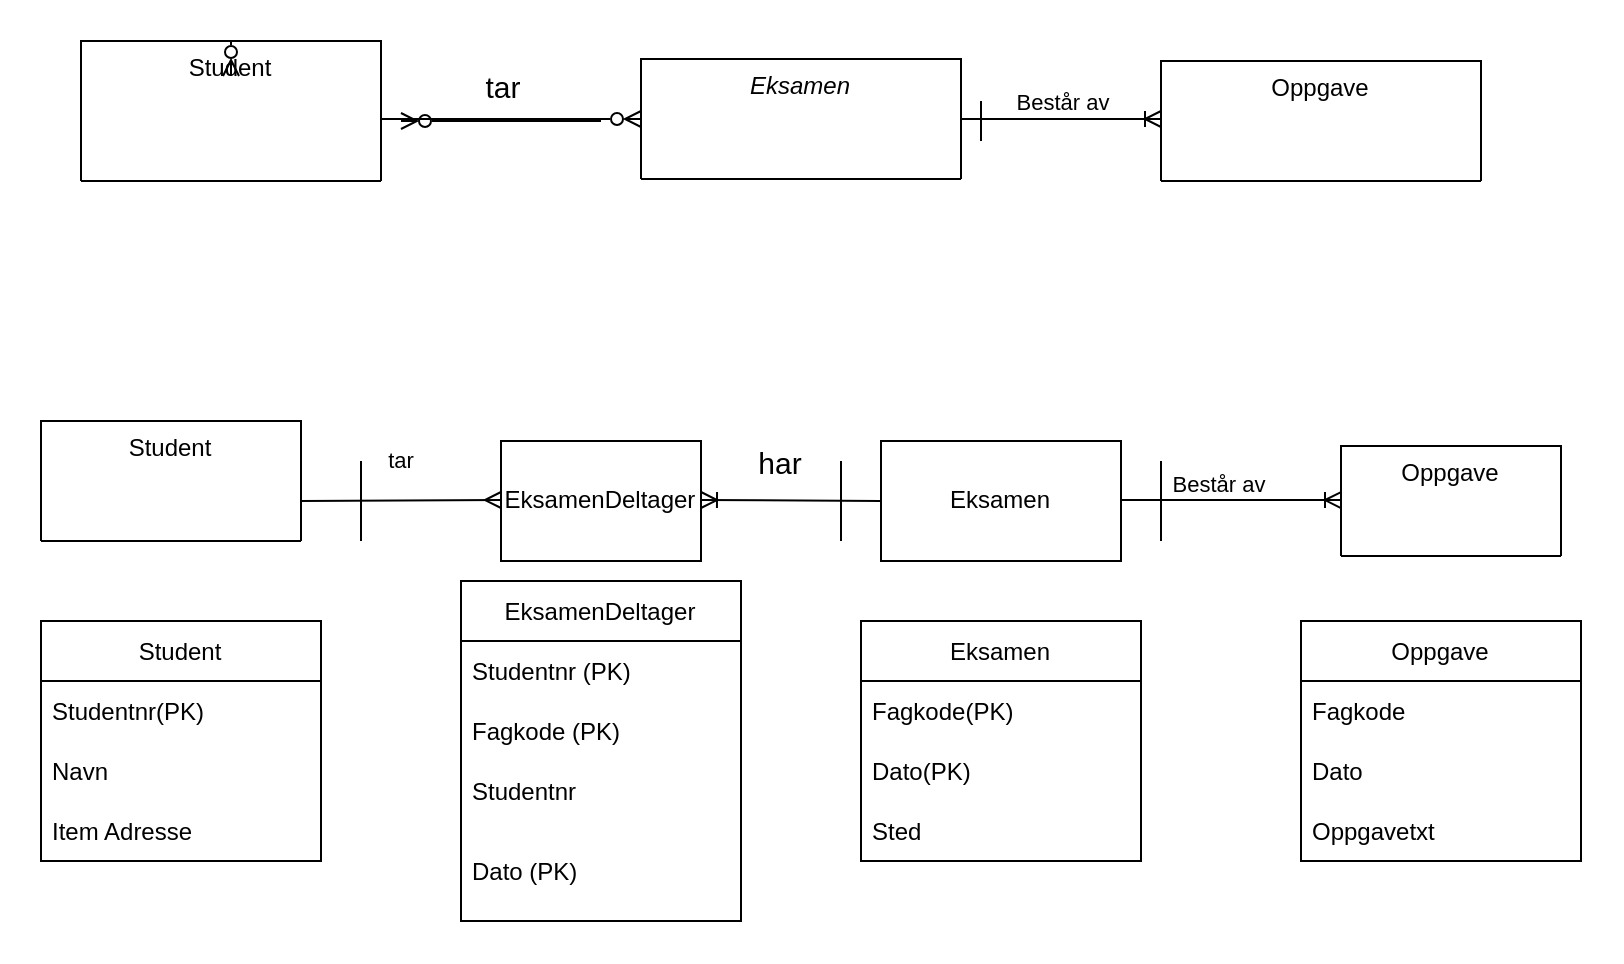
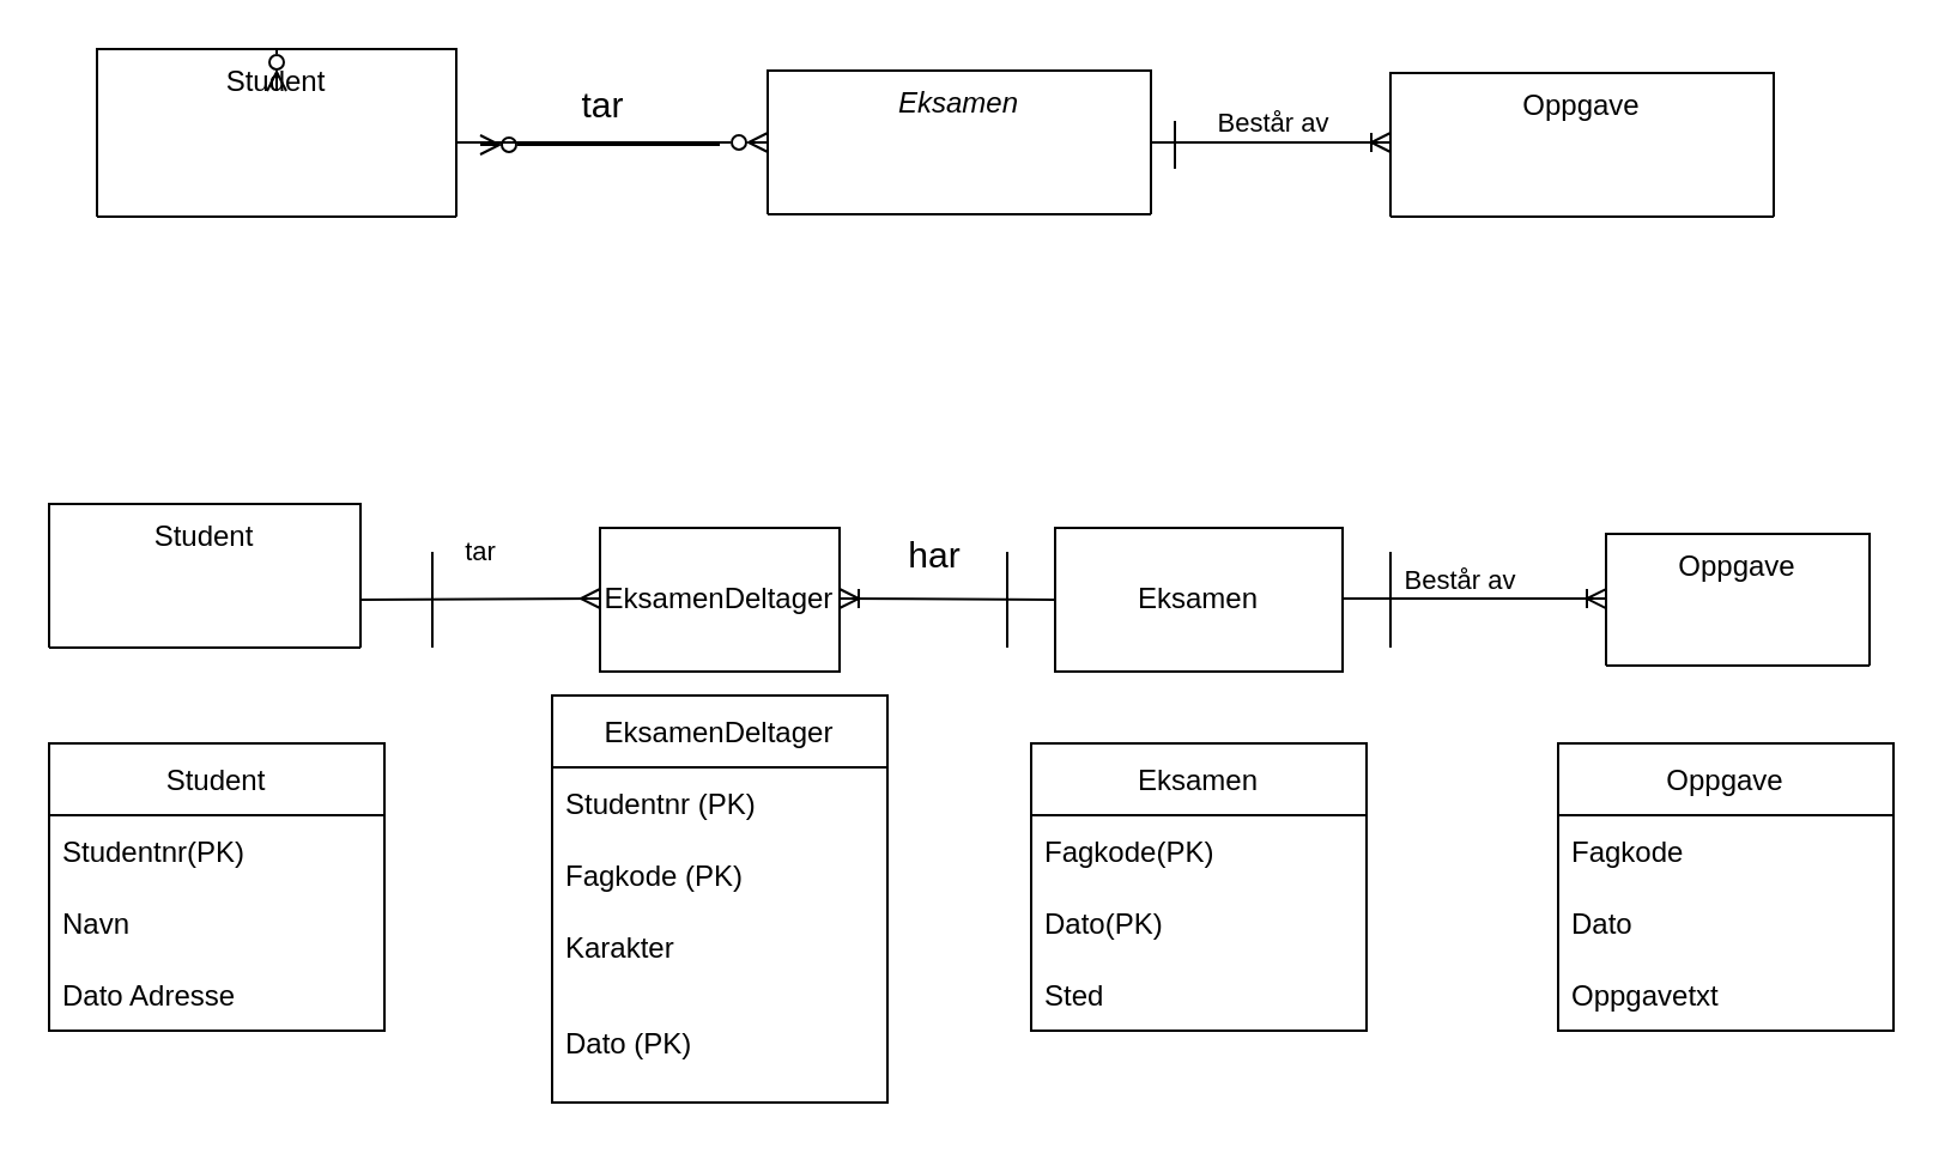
  <mxCell id="0" />
  <mxCell id="1" parent="0" />
  <mxCell id="2" value="Eksamen" style="swimlane;fontStyle=2;align=center;verticalAlign=top;childLayout=stackLayout;horizontal=1;startSize=140;horizontalStack=0;resizeParent=1;resizeLast=0;collapsible=1;marginBottom=0;rounded=0;shadow=0;strokeWidth=1;" parent="1" vertex="1"><mxGeometry x="320" y="29" width="160" height="60" as="geometry"><mxRectangle x="230" y="140" width="160" height="26" as="alternateBounds" /></mxGeometry></mxCell>
  <mxCell id="3" value="Student" style="swimlane;fontStyle=0;align=center;verticalAlign=top;childLayout=stackLayout;horizontal=1;startSize=110;horizontalStack=0;resizeParent=1;resizeLast=0;collapsible=1;marginBottom=0;rounded=0;shadow=0;strokeWidth=1;" parent="1" vertex="1"><mxGeometry x="40" y="20" width="150" height="70" as="geometry"><mxRectangle x="130" y="380" width="160" height="26" as="alternateBounds" /></mxGeometry></mxCell>
  <mxCell id="4" value="" style="endArrow=ERzeroToMany;endFill=0;shadow=0;strokeWidth=1;rounded=0;edgeStyle=elbowEdgeStyle;elbow=vertical;strokeColor=default;" parent="1" source="3" target="2" edge="1"><mxGeometry width="160" relative="1" as="geometry"><mxPoint x="210" y="73" as="sourcePoint" /><mxPoint x="210" y="73" as="targetPoint" /></mxGeometry></mxCell>
  <mxCell id="5" value="Oppgave" style="swimlane;fontStyle=0;align=center;verticalAlign=top;childLayout=stackLayout;horizontal=1;startSize=274;horizontalStack=0;resizeParent=1;resizeLast=0;collapsible=1;marginBottom=0;rounded=0;shadow=0;strokeWidth=1;" parent="1" vertex="1"><mxGeometry x="580" y="30" width="160" height="60" as="geometry"><mxRectangle x="550" y="140" width="160" height="26" as="alternateBounds" /></mxGeometry></mxCell>
  <mxCell id="6" value="" style="endArrow=ERoneToMany;shadow=0;strokeWidth=1;rounded=0;endFill=0;edgeStyle=elbowEdgeStyle;elbow=horizontal;" parent="1" source="2" target="5" edge="1"><mxGeometry x="0.5" y="41" relative="1" as="geometry"><mxPoint x="390" y="62" as="sourcePoint" /><mxPoint x="550" y="62" as="targetPoint" /><mxPoint x="-40" y="32" as="offset" /><Array as="points"><mxPoint x="470" y="70" /></Array></mxGeometry></mxCell>
  <mxCell id="7" value="Består av" style="edgeLabel;html=1;align=center;verticalAlign=top;resizable=0;points=[];horizontal=1;" parent="6" vertex="1" connectable="0"><mxGeometry x="-0.234" y="4" relative="1" as="geometry"><mxPoint x="12" y="-17" as="offset" /></mxGeometry></mxCell>
  <mxCell id="8" value="" style="endArrow=ERzeroToMany;html=1;rounded=0;strokeColor=default;endFill=0;" parent="1" edge="1"><mxGeometry relative="1" as="geometry"><mxPoint x="300" y="60" as="sourcePoint" /><mxPoint x="200" y="60" as="targetPoint" /></mxGeometry></mxCell>
  <mxCell id="9" value="tar" style="edgeLabel;resizable=0;html=1;align=center;verticalAlign=middle;fontSize=15;" parent="8" connectable="0" vertex="1"><mxGeometry relative="1" as="geometry"><mxPoint y="-18" as="offset" /></mxGeometry></mxCell>
  <mxCell id="10" value="" style="endArrow=none;html=1;rounded=0;strokeColor=default;" parent="1" edge="1"><mxGeometry width="50" height="50" relative="1" as="geometry"><mxPoint x="490" y="70" as="sourcePoint" /><mxPoint x="490" y="50" as="targetPoint" /></mxGeometry></mxCell>
  <mxCell id="11" style="edgeStyle=orthogonalEdgeStyle;rounded=0;orthogonalLoop=1;jettySize=auto;html=1;exitX=0.5;exitY=0;exitDx=0;exitDy=0;entryX=0.5;entryY=0.25;entryDx=0;entryDy=0;entryPerimeter=0;endArrow=ERzeroToMany;endFill=0;strokeColor=default;" parent="1" source="3" target="3" edge="1"><mxGeometry relative="1" as="geometry" /></mxCell>
  <mxCell id="12" value="Student" style="swimlane;fontStyle=0;align=center;verticalAlign=top;childLayout=stackLayout;horizontal=1;startSize=110;horizontalStack=0;resizeParent=1;resizeLast=0;collapsible=1;marginBottom=0;rounded=0;shadow=0;strokeWidth=1;" parent="1" vertex="1"><mxGeometry x="20" y="210" width="130" height="60" as="geometry"><mxRectangle x="130" y="380" width="160" height="26" as="alternateBounds" /></mxGeometry></mxCell>
  <mxCell id="13" value="" style="endArrow=ERmany;html=1;rounded=0;strokeColor=default;endFill=0;" parent="1" edge="1"><mxGeometry relative="1" as="geometry"><mxPoint x="150" y="250" as="sourcePoint" /><mxPoint x="250" y="249.5" as="targetPoint" /><Array as="points" /></mxGeometry></mxCell>
  <mxCell id="14" value="tar" style="edgeLabel;resizable=0;html=1;align=center;verticalAlign=middle;" parent="13" connectable="0" vertex="1"><mxGeometry relative="1" as="geometry"><mxPoint y="-20" as="offset" /></mxGeometry></mxCell>
  <mxCell id="15" value="EksamenDeltager" style="rounded=0;whiteSpace=wrap;html=1;" parent="1" vertex="1"><mxGeometry x="250" y="220" width="100" height="60" as="geometry" /></mxCell>
  <mxCell id="16" value="" style="endArrow=none;html=1;rounded=0;fontSize=15;strokeColor=default;" parent="1" edge="1"><mxGeometry width="50" height="50" relative="1" as="geometry"><mxPoint x="180" y="270" as="sourcePoint" /><mxPoint x="180" y="230" as="targetPoint" /></mxGeometry></mxCell>
  <mxCell id="17" value="" style="endArrow=ERoneToMany;html=1;rounded=0;fontSize=15;strokeColor=default;endFill=0;" parent="1" edge="1"><mxGeometry width="50" height="50" relative="1" as="geometry"><mxPoint x="440" y="250" as="sourcePoint" /><mxPoint x="350" y="249.5" as="targetPoint" /></mxGeometry></mxCell>
  <mxCell id="18" value="" style="endArrow=none;html=1;rounded=0;fontSize=15;strokeColor=default;" parent="1" edge="1"><mxGeometry width="50" height="50" relative="1" as="geometry"><mxPoint x="420" y="270" as="sourcePoint" /><mxPoint x="420" y="230" as="targetPoint" /><Array as="points"><mxPoint x="420" y="250" /></Array></mxGeometry></mxCell>
  <mxCell id="19" value="har" style="text;html=1;strokeColor=none;fillColor=none;align=center;verticalAlign=middle;whiteSpace=wrap;rounded=0;fontSize=15;" parent="1" vertex="1"><mxGeometry x="370" y="230" width="40" as="geometry" /></mxCell>
  <mxCell id="20" value="Eksamen" style="rounded=0;whiteSpace=wrap;html=1;fontSize=12;" parent="1" vertex="1"><mxGeometry x="440" y="220" width="120" height="60" as="geometry" /></mxCell>
  <mxCell id="21" value="" style="endArrow=ERoneToMany;shadow=0;strokeWidth=1;rounded=0;endFill=0;edgeStyle=elbowEdgeStyle;elbow=horizontal;" parent="1" edge="1"><mxGeometry x="0.5" y="41" relative="1" as="geometry"><mxPoint x="570" y="249.52" as="sourcePoint" /><mxPoint x="670" y="249.52" as="targetPoint" /><mxPoint x="-40" y="32" as="offset" /><Array as="points"><mxPoint x="560" y="260.52" /></Array></mxGeometry></mxCell>
  <mxCell id="22" value="Består av" style="edgeLabel;html=1;align=center;verticalAlign=top;resizable=0;points=[];horizontal=1;" parent="21" vertex="1" connectable="0"><mxGeometry x="-0.234" y="4" relative="1" as="geometry"><mxPoint x="12" y="-17" as="offset" /></mxGeometry></mxCell>
  <mxCell id="23" value="" style="endArrow=none;html=1;rounded=0;fontSize=15;strokeColor=default;" parent="1" edge="1"><mxGeometry width="50" height="50" relative="1" as="geometry"><mxPoint x="580" y="270" as="sourcePoint" /><mxPoint x="580" y="230" as="targetPoint" /><Array as="points"><mxPoint x="580" y="250" /></Array></mxGeometry></mxCell>
  <mxCell id="24" value="Oppgave" style="swimlane;fontStyle=0;align=center;verticalAlign=top;childLayout=stackLayout;horizontal=1;startSize=274;horizontalStack=0;resizeParent=1;resizeLast=0;collapsible=1;marginBottom=0;rounded=0;shadow=0;strokeWidth=1;" parent="1" vertex="1"><mxGeometry x="670" y="222.5" width="110" height="55" as="geometry"><mxRectangle x="550" y="140" width="160" height="26" as="alternateBounds" /></mxGeometry></mxCell>
  <mxCell id="25" style="edgeStyle=orthogonalEdgeStyle;rounded=0;orthogonalLoop=1;jettySize=auto;html=1;exitX=0.5;exitY=1;exitDx=0;exitDy=0;fontSize=12;endArrow=ERoneToMany;endFill=0;strokeColor=default;" parent="1" source="20" target="20" edge="1"><mxGeometry relative="1" as="geometry" /></mxCell>
  <mxCell id="26" value="Student" style="swimlane;fontStyle=0;childLayout=stackLayout;horizontal=1;startSize=30;horizontalStack=0;resizeParent=1;resizeParentMax=0;resizeLast=0;collapsible=1;marginBottom=0;fontSize=12;" parent="1" vertex="1"><mxGeometry x="20" y="310" width="140" height="120" as="geometry" /></mxCell>
  <mxCell id="27" value="Studentnr(PK)" style="text;strokeColor=none;fillColor=none;align=left;verticalAlign=middle;spacingLeft=4;spacingRight=4;overflow=hidden;points=[[0,0.5],[1,0.5]];portConstraint=eastwest;rotatable=0;fontSize=12;" parent="26" vertex="1"><mxGeometry y="30" width="140" height="30" as="geometry" /></mxCell>
  <mxCell id="28" value="Navn" style="text;strokeColor=none;fillColor=none;align=left;verticalAlign=middle;spacingLeft=4;spacingRight=4;overflow=hidden;points=[[0,0.5],[1,0.5]];portConstraint=eastwest;rotatable=0;fontSize=12;" parent="26" vertex="1"><mxGeometry y="60" width="140" height="30" as="geometry" /></mxCell>
- <mxCell id="29" value="Item Adresse" style="text;strokeColor=none;fillColor=none;align=left;verticalAlign=middle;spacingLeft=4;spacingRight=4;overflow=hidden;points=[[0,0.5],[1,0.5]];portConstraint=eastwest;rotatable=0;fontSize=12;rounded=1;" parent="26" vertex="1"><mxGeometry y="90" width="140" height="30" as="geometry" /></mxCell>
+ <mxCell id="29" value="Dato Adresse" style="text;strokeColor=none;fillColor=none;align=left;verticalAlign=middle;spacingLeft=4;spacingRight=4;overflow=hidden;points=[[0,0.5],[1,0.5]];portConstraint=eastwest;rotatable=0;fontSize=12;rounded=1;" parent="26" vertex="1"><mxGeometry y="90" width="140" height="30" as="geometry" /></mxCell>
  <mxCell id="30" value="EksamenDeltager" style="swimlane;fontStyle=0;childLayout=stackLayout;horizontal=1;startSize=30;horizontalStack=0;resizeParent=1;resizeParentMax=0;resizeLast=0;collapsible=1;marginBottom=0;fontSize=12;" parent="1" vertex="1"><mxGeometry x="230" y="290" width="140" height="170" as="geometry" /></mxCell>
  <mxCell id="31" value="Studentnr (PK)" style="text;strokeColor=none;fillColor=none;align=left;verticalAlign=middle;spacingLeft=4;spacingRight=4;overflow=hidden;points=[[0,0.5],[1,0.5]];portConstraint=eastwest;rotatable=0;fontSize=12;" parent="30" vertex="1"><mxGeometry y="30" width="140" height="30" as="geometry" /></mxCell>
  <mxCell id="32" value="Fagkode (PK)" style="text;strokeColor=none;fillColor=none;align=left;verticalAlign=middle;spacingLeft=4;spacingRight=4;overflow=hidden;points=[[0,0.5],[1,0.5]];portConstraint=eastwest;rotatable=0;fontSize=12;" parent="30" vertex="1"><mxGeometry y="60" width="140" height="30" as="geometry" /></mxCell>
- <mxCell id="33" value="Studentnr" style="text;strokeColor=none;fillColor=none;align=left;verticalAlign=middle;spacingLeft=4;spacingRight=4;overflow=hidden;points=[[0,0.5],[1,0.5]];portConstraint=eastwest;rotatable=0;rounded=1;fontSize=12;" vertex="1" parent="30"><mxGeometry y="90" width="140" height="30" as="geometry" /></mxCell>
+ <mxCell id="33" value="Karakter" style="text;strokeColor=none;fillColor=none;align=left;verticalAlign=middle;spacingLeft=4;spacingRight=4;overflow=hidden;points=[[0,0.5],[1,0.5]];portConstraint=eastwest;rotatable=0;rounded=1;fontSize=12;" vertex="1" parent="30"><mxGeometry y="90" width="140" height="30" as="geometry" /></mxCell>
  <mxCell id="34" value="Dato (PK)" style="text;strokeColor=none;fillColor=none;align=left;verticalAlign=middle;spacingLeft=4;spacingRight=4;overflow=hidden;points=[[0,0.5],[1,0.5]];portConstraint=eastwest;rotatable=0;fontSize=12;container=0;" parent="30" vertex="1"><mxGeometry y="120" width="140" height="50" as="geometry" /></mxCell>
  <mxCell id="35" value="Eksamen" style="swimlane;fontStyle=0;childLayout=stackLayout;horizontal=1;startSize=30;horizontalStack=0;resizeParent=1;resizeParentMax=0;resizeLast=0;collapsible=1;marginBottom=0;fontSize=12;" parent="1" vertex="1"><mxGeometry x="430" y="310" width="140" height="120" as="geometry" /></mxCell>
  <mxCell id="36" value="Fagkode(PK)" style="text;strokeColor=none;fillColor=none;align=left;verticalAlign=middle;spacingLeft=4;spacingRight=4;overflow=hidden;points=[[0,0.5],[1,0.5]];portConstraint=eastwest;rotatable=0;fontSize=12;" parent="35" vertex="1"><mxGeometry y="30" width="140" height="30" as="geometry" /></mxCell>
  <mxCell id="37" value="Dato(PK)" style="text;strokeColor=none;fillColor=none;align=left;verticalAlign=middle;spacingLeft=4;spacingRight=4;overflow=hidden;points=[[0,0.5],[1,0.5]];portConstraint=eastwest;rotatable=0;fontSize=12;" parent="35" vertex="1"><mxGeometry y="60" width="140" height="30" as="geometry" /></mxCell>
  <mxCell id="38" value="Sted" style="text;strokeColor=none;fillColor=none;align=left;verticalAlign=middle;spacingLeft=4;spacingRight=4;overflow=hidden;points=[[0,0.5],[1,0.5]];portConstraint=eastwest;rotatable=0;fontSize=12;" parent="35" vertex="1"><mxGeometry y="90" width="140" height="30" as="geometry" /></mxCell>
  <mxCell id="39" value="Oppgave" style="swimlane;fontStyle=0;childLayout=stackLayout;horizontal=1;startSize=30;horizontalStack=0;resizeParent=1;resizeParentMax=0;resizeLast=0;collapsible=1;marginBottom=0;fontSize=12;" parent="1" vertex="1"><mxGeometry x="650" y="310" width="140" height="120" as="geometry" /></mxCell>
  <mxCell id="40" value="Fagkode" style="text;strokeColor=none;fillColor=none;align=left;verticalAlign=middle;spacingLeft=4;spacingRight=4;overflow=hidden;points=[[0,0.5],[1,0.5]];portConstraint=eastwest;rotatable=0;fontSize=12;" parent="39" vertex="1"><mxGeometry y="30" width="140" height="30" as="geometry" /></mxCell>
  <mxCell id="41" value="Dato" style="text;strokeColor=none;fillColor=none;align=left;verticalAlign=middle;spacingLeft=4;spacingRight=4;overflow=hidden;points=[[0,0.5],[1,0.5]];portConstraint=eastwest;rotatable=0;fontSize=12;" parent="39" vertex="1"><mxGeometry y="60" width="140" height="30" as="geometry" /></mxCell>
  <mxCell id="42" value="Oppgavetxt" style="text;strokeColor=none;fillColor=none;align=left;verticalAlign=middle;spacingLeft=4;spacingRight=4;overflow=hidden;points=[[0,0.5],[1,0.5]];portConstraint=eastwest;rotatable=0;fontSize=12;" parent="39" vertex="1"><mxGeometry y="90" width="140" height="30" as="geometry" /></mxCell>
